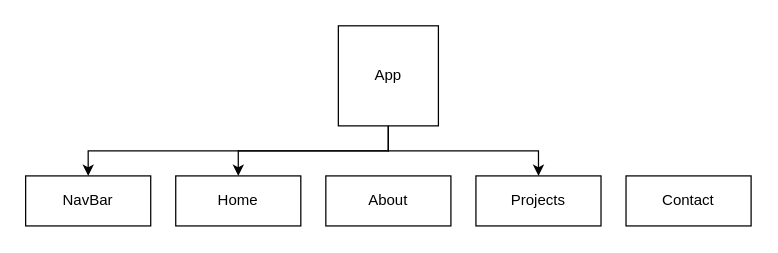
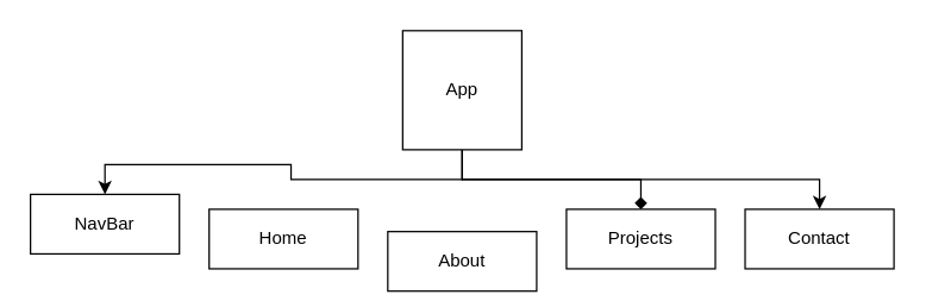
  <mxCell id="0" />
  <mxCell id="1" parent="0" />
  <mxCell id="2" style="edgeStyle=orthogonalEdgeStyle;rounded=0;orthogonalLoop=1;jettySize=auto;html=1;exitX=0.5;exitY=1;exitDx=0;exitDy=0;entryX=0.5;entryY=0;entryDx=0;entryDy=0;" parent="1" source="5" target="6" edge="1"><mxGeometry relative="1" as="geometry" /></mxCell>
- <mxCell id="3" style="edgeStyle=orthogonalEdgeStyle;rounded=0;orthogonalLoop=1;jettySize=auto;html=1;exitX=0.5;exitY=1;exitDx=0;exitDy=0;entryX=0.5;entryY=0;entryDx=0;entryDy=0;" parent="1" source="5" target="9" edge="1"><mxGeometry relative="1" as="geometry" /></mxCell>
- <mxCell id="4" style="edgeStyle=orthogonalEdgeStyle;rounded=0;orthogonalLoop=1;jettySize=auto;html=1;exitX=0.5;exitY=1;exitDx=0;exitDy=0;" parent="1" source="5" target="7" edge="1"><mxGeometry relative="1" as="geometry" /></mxCell>
+ <mxCell id="3" style="edgeStyle=orthogonalEdgeStyle;rounded=0;orthogonalLoop=1;jettySize=auto;html=1;exitX=0.5;exitY=1;exitDx=0;exitDy=0;entryX=0.5;entryY=0;entryDx=0;entryDy=0;endArrow=diamond;" parent="1" source="5" target="9" edge="1"><mxGeometry relative="1" as="geometry" /></mxCell>
+ <mxCell id="4" style="edgeStyle=orthogonalEdgeStyle;rounded=0;orthogonalLoop=1;jettySize=auto;html=1;exitX=0.5;exitY=1;exitDx=0;exitDy=0;entryX=0.5;entryY=0;entryDx=0;entryDy=0;" parent="1" source="5" target="10" edge="1"><mxGeometry relative="1" as="geometry" /></mxCell>
  <mxCell id="5" value="App" style="whiteSpace=wrap;html=1;aspect=fixed;" parent="1" vertex="1"><mxGeometry x="270" y="20" width="80" height="80" as="geometry" /></mxCell>
- <mxCell id="6" value="NavBar" style="rounded=0;whiteSpace=wrap;html=1;" parent="1" vertex="1"><mxGeometry x="20" y="140" width="100" height="40" as="geometry" /></mxCell>
+ <mxCell id="6" value="NavBar" style="rounded=0;whiteSpace=wrap;html=1;" parent="1" vertex="1"><mxGeometry x="20" y="130" width="100" height="40" as="geometry" /></mxCell>
  <mxCell id="7" value="Home&lt;br&gt;" style="rounded=0;whiteSpace=wrap;html=1;" parent="1" vertex="1"><mxGeometry x="140" y="140" width="100" height="40" as="geometry" /></mxCell>
- <mxCell id="8" value="About" style="rounded=0;whiteSpace=wrap;html=1;" parent="1" vertex="1"><mxGeometry x="260" y="140" width="100" height="40" as="geometry" /></mxCell>
+ <mxCell id="8" value="About" style="rounded=0;whiteSpace=wrap;html=1;" parent="1" vertex="1"><mxGeometry x="260" y="155" width="100" height="40" as="geometry" /></mxCell>
  <mxCell id="9" value="Projects" style="rounded=0;whiteSpace=wrap;html=1;" parent="1" vertex="1"><mxGeometry x="380" y="140" width="100" height="40" as="geometry" /></mxCell>
  <mxCell id="10" value="Contact" style="rounded=0;whiteSpace=wrap;html=1;" parent="1" vertex="1"><mxGeometry x="500" y="140" width="100" height="40" as="geometry" /></mxCell>
